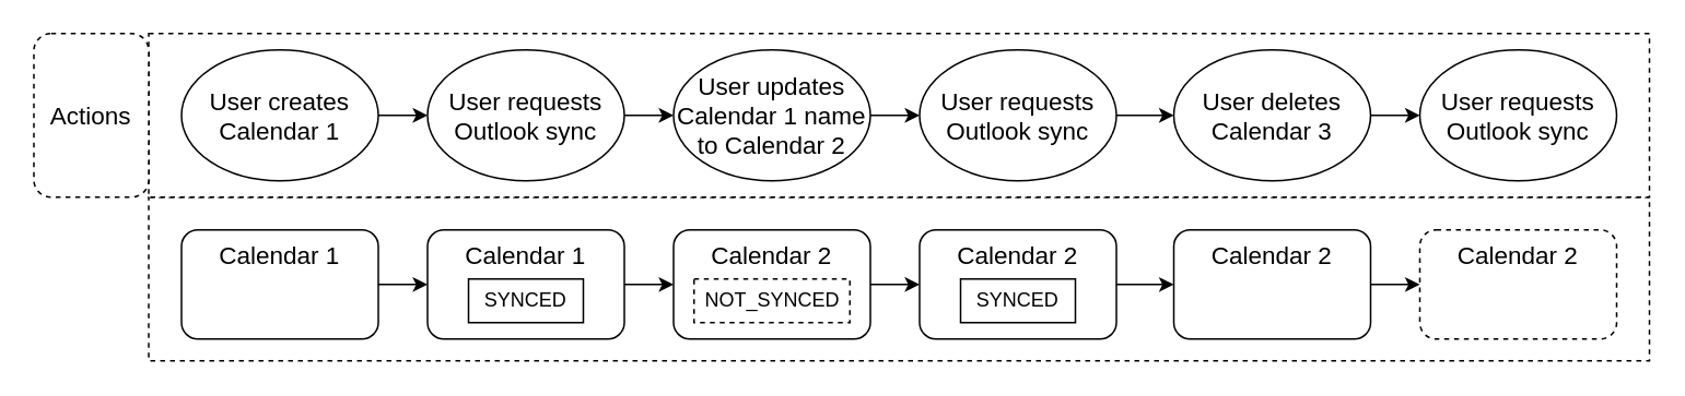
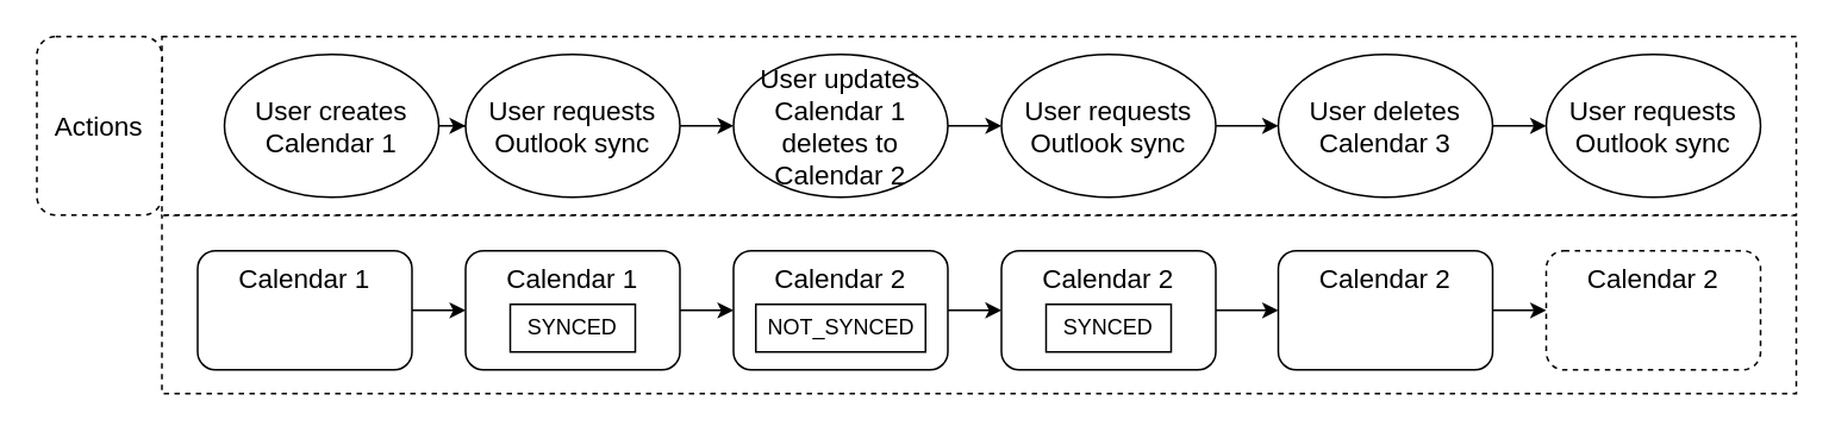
  <mxCell id="0" />
  <mxCell id="1" parent="0" />
  <mxCell id="2" value="" style="rounded=0;whiteSpace=wrap;html=1;fontSize=15;dashed=1;align=center;" vertex="1" parent="1"><mxGeometry x="90" y="120" width="915" height="100" as="geometry" /></mxCell>
  <mxCell id="3" value="" style="rounded=0;whiteSpace=wrap;html=1;fontSize=15;dashed=1;align=center;" vertex="1" parent="1"><mxGeometry x="90" y="20" width="915" height="100" as="geometry" /></mxCell>
  <mxCell id="4" value="Actions" style="whiteSpace=wrap;html=1;fontSize=15;dashed=1;align=center;rounded=1;" vertex="1" parent="1"><mxGeometry x="20" y="20" width="70" height="100" as="geometry" /></mxCell>
  <mxCell id="5" style="edgeStyle=orthogonalEdgeStyle;rounded=0;orthogonalLoop=1;jettySize=auto;html=1;entryX=0;entryY=0.5;entryDx=0;entryDy=0;fontSize=15;" edge="1" parent="1" source="6" target="8"><mxGeometry relative="1" as="geometry" /></mxCell>
- <mxCell id="6" value="User creates Calendar 1" style="ellipse;whiteSpace=wrap;html=1;fontSize=15;" vertex="1" parent="1"><mxGeometry x="110" y="30" width="120" height="80" as="geometry" /></mxCell>
+ <mxCell id="6" value="User creates Calendar 1" style="ellipse;whiteSpace=wrap;html=1;fontSize=15;" vertex="1" parent="1"><mxGeometry x="125" y="30" width="120" height="80" as="geometry" /></mxCell>
  <mxCell id="7" style="edgeStyle=orthogonalEdgeStyle;rounded=0;orthogonalLoop=1;jettySize=auto;html=1;entryX=0;entryY=0.5;entryDx=0;entryDy=0;fontSize=15;" edge="1" parent="1" source="8" target="15"><mxGeometry relative="1" as="geometry" /></mxCell>
  <mxCell id="8" value="User requests Outlook sync" style="ellipse;whiteSpace=wrap;html=1;fontSize=15;" vertex="1" parent="1"><mxGeometry x="260" y="30" width="120" height="80" as="geometry" /></mxCell>
  <mxCell id="9" value="" style="group" vertex="1" connectable="0" parent="1"><mxGeometry x="110" y="140" width="120" height="66.67" as="geometry" /></mxCell>
  <mxCell id="10" value="Calendar 1" style="rounded=1;whiteSpace=wrap;html=1;fontSize=15;verticalAlign=top;" vertex="1" parent="9"><mxGeometry width="120" height="66.67" as="geometry" /></mxCell>
  <mxCell id="11" value="" style="group" vertex="1" connectable="0" parent="1"><mxGeometry x="260" y="140" width="120" height="66.67" as="geometry" /></mxCell>
  <mxCell id="12" value="Calendar 1" style="rounded=1;whiteSpace=wrap;html=1;fontSize=15;verticalAlign=top;" vertex="1" parent="11"><mxGeometry width="120" height="66.67" as="geometry" /></mxCell>
  <mxCell id="13" value="SYNCED" style="rounded=0;whiteSpace=wrap;html=1;fontSize=12;" vertex="1" parent="11"><mxGeometry x="25" y="30" width="70" height="26.67" as="geometry" /></mxCell>
  <mxCell id="14" style="edgeStyle=orthogonalEdgeStyle;rounded=0;orthogonalLoop=1;jettySize=auto;html=1;entryX=0;entryY=0.5;entryDx=0;entryDy=0;fontSize=15;" edge="1" parent="1" source="15" target="20"><mxGeometry relative="1" as="geometry" /></mxCell>
- <mxCell id="15" value="User updates Calendar 1 name to Calendar 2" style="ellipse;whiteSpace=wrap;html=1;fontSize=15;" vertex="1" parent="1"><mxGeometry x="410" y="30" width="120" height="80" as="geometry" /></mxCell>
+ <mxCell id="15" value="User updates Calendar 1 deletes to Calendar 2" style="ellipse;whiteSpace=wrap;html=1;fontSize=15;" vertex="1" parent="1"><mxGeometry x="410" y="30" width="120" height="80" as="geometry" /></mxCell>
  <mxCell id="16" value="" style="group" vertex="1" connectable="0" parent="1"><mxGeometry x="410" y="140" width="120" height="66.67" as="geometry" /></mxCell>
  <mxCell id="17" value="Calendar 2" style="rounded=1;whiteSpace=wrap;html=1;fontSize=15;verticalAlign=top;" vertex="1" parent="16"><mxGeometry width="120" height="66.67" as="geometry" /></mxCell>
- <mxCell id="18" value="NOT_SYNCED" style="rounded=0;whiteSpace=wrap;html=1;fontSize=12;dashed=1;" vertex="1" parent="16"><mxGeometry x="12.5" y="30" width="95" height="26.67" as="geometry" /></mxCell>
+ <mxCell id="18" value="NOT_SYNCED" style="rounded=0;whiteSpace=wrap;html=1;fontSize=12;" vertex="1" parent="16"><mxGeometry x="12.5" y="30" width="95" height="26.67" as="geometry" /></mxCell>
  <mxCell id="19" style="edgeStyle=orthogonalEdgeStyle;rounded=0;orthogonalLoop=1;jettySize=auto;html=1;entryX=0;entryY=0.5;entryDx=0;entryDy=0;fontSize=15;" edge="1" parent="1" source="20" target="28"><mxGeometry relative="1" as="geometry" /></mxCell>
  <mxCell id="20" value="User requests Outlook sync" style="ellipse;whiteSpace=wrap;html=1;fontSize=15;" vertex="1" parent="1"><mxGeometry x="560" y="30" width="120" height="80" as="geometry" /></mxCell>
  <mxCell id="21" value="" style="group" vertex="1" connectable="0" parent="1"><mxGeometry x="560" y="140" width="120" height="66.67" as="geometry" /></mxCell>
  <mxCell id="22" value="Calendar 2" style="rounded=1;whiteSpace=wrap;html=1;fontSize=15;verticalAlign=top;" vertex="1" parent="21"><mxGeometry width="120" height="66.67" as="geometry" /></mxCell>
  <mxCell id="23" value="SYNCED" style="rounded=0;whiteSpace=wrap;html=1;fontSize=12;" vertex="1" parent="21"><mxGeometry x="25" y="30" width="70" height="26.67" as="geometry" /></mxCell>
  <mxCell id="24" style="edgeStyle=orthogonalEdgeStyle;rounded=0;orthogonalLoop=1;jettySize=auto;html=1;entryX=0;entryY=0.5;entryDx=0;entryDy=0;fontSize=15;" edge="1" parent="1" source="10" target="12"><mxGeometry relative="1" as="geometry" /></mxCell>
  <mxCell id="25" style="edgeStyle=orthogonalEdgeStyle;rounded=0;orthogonalLoop=1;jettySize=auto;html=1;entryX=0;entryY=0.5;entryDx=0;entryDy=0;fontSize=15;" edge="1" parent="1" source="12" target="17"><mxGeometry relative="1" as="geometry" /></mxCell>
  <mxCell id="26" style="edgeStyle=orthogonalEdgeStyle;rounded=0;orthogonalLoop=1;jettySize=auto;html=1;exitX=1;exitY=0.5;exitDx=0;exitDy=0;entryX=0;entryY=0.5;entryDx=0;entryDy=0;fontSize=15;" edge="1" parent="1" source="17" target="22"><mxGeometry relative="1" as="geometry" /></mxCell>
  <mxCell id="27" style="edgeStyle=orthogonalEdgeStyle;rounded=0;orthogonalLoop=1;jettySize=auto;html=1;entryX=0;entryY=0.5;entryDx=0;entryDy=0;fontSize=15;" edge="1" parent="1" source="28" target="32"><mxGeometry relative="1" as="geometry" /></mxCell>
  <mxCell id="28" value="User deletes Calendar 3" style="ellipse;whiteSpace=wrap;html=1;fontSize=15;" vertex="1" parent="1"><mxGeometry x="715" y="30" width="120" height="80" as="geometry" /></mxCell>
  <mxCell id="29" value="" style="group" vertex="1" connectable="0" parent="1"><mxGeometry x="715" y="140" width="120" height="66.67" as="geometry" /></mxCell>
  <mxCell id="30" value="Calendar 2" style="rounded=1;whiteSpace=wrap;html=1;fontSize=15;verticalAlign=top;" vertex="1" parent="29"><mxGeometry width="120" height="66.67" as="geometry" /></mxCell>
  <mxCell id="31" style="edgeStyle=orthogonalEdgeStyle;rounded=0;orthogonalLoop=1;jettySize=auto;html=1;entryX=0;entryY=0.5;entryDx=0;entryDy=0;fontSize=15;" edge="1" parent="1" source="22" target="30"><mxGeometry relative="1" as="geometry" /></mxCell>
  <mxCell id="32" value="User requests Outlook sync" style="ellipse;whiteSpace=wrap;html=1;fontSize=15;" vertex="1" parent="1"><mxGeometry x="865" y="30" width="120" height="80" as="geometry" /></mxCell>
  <mxCell id="33" value="Calendar 2&lt;br&gt;" style="rounded=1;whiteSpace=wrap;html=1;fontSize=15;verticalAlign=top;dashed=1;" vertex="1" parent="1"><mxGeometry x="865" y="140" width="120" height="66.67" as="geometry" /></mxCell>
  <mxCell id="34" style="edgeStyle=orthogonalEdgeStyle;rounded=0;orthogonalLoop=1;jettySize=auto;html=1;entryX=0;entryY=0.5;entryDx=0;entryDy=0;fontSize=15;" edge="1" parent="1" source="30" target="33"><mxGeometry relative="1" as="geometry" /></mxCell>
